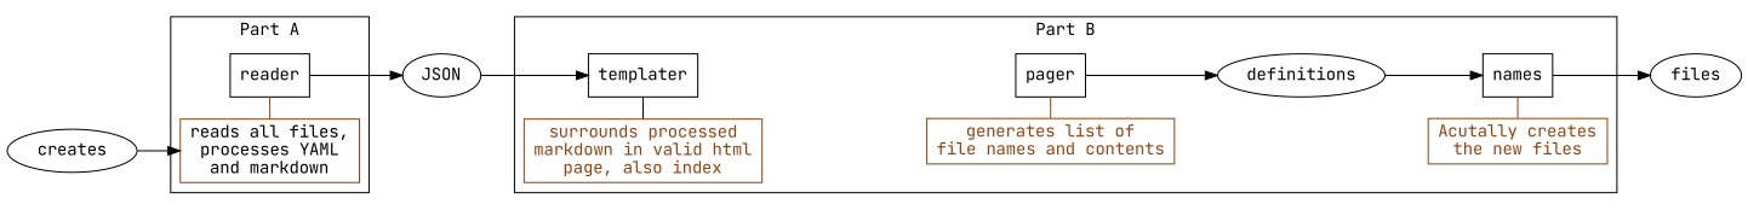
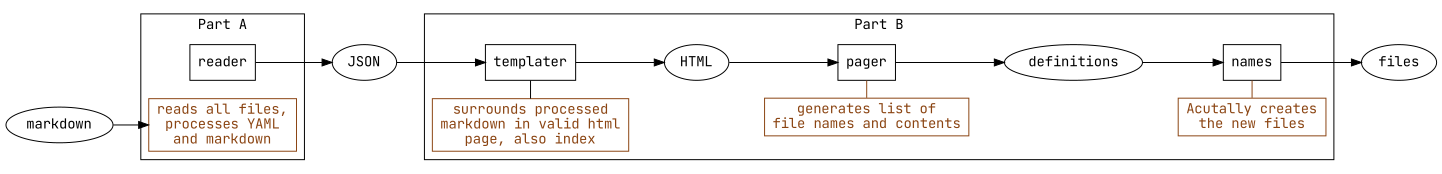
  digraph {
    fontname="JetBrains Mono"
    rankdir=LR
    node [fontname="JetBrains Mono" shape=box]
    edge [fontname="JetBrains Mono"]
-   n1 [color=chocolate4 fontcolor=black label="reads all files,\nprocesses YAML\nand markdown"]
+   n1 [color=chocolate4 fontcolor=chocolate4 label="reads all files,\nprocesses YAML\nand markdown"]
    reader
    n3 [color=chocolate4 fontcolor=chocolate4 label="surrounds processed\nmarkdown in valid html\npage, also index"]
    templater
    n5 [color=chocolate4 fontcolor=chocolate4 label="generates list of\nfile names and contents"]
    pager
    n7 [color=chocolate4 fontcolor=chocolate4 label="Acutally creates\nthe new files"]
    n8 [label=names]
+   HTML [shape=""]
    definitions [shape=""]
    JSON [shape=""]
    files [shape=""]
-   markdown [label=creates shape=""]
+   markdown [shape=""]
    subgraph cluster_1 {
      label="Part A"
      subgraph sub_2 {
        label="Part A"
        rank=same
        n1
        reader
      }
    }
    subgraph cluster_3 {
      label="Part B"
+     HTML
      definitions
      subgraph sub_4 {
        label="Part B"
        rank=same
        n3
        templater
      }
      subgraph sub_5 {
        label="Part B"
        rank=same
        n5
        pager
      }
      subgraph sub_6 {
        label="Part B"
        rank=same
        n7
        n8
      }
    }
-   n1 -> reader [arrowhead=none color=chocolate4]
    reader -> JSON
    n3 -> templater [arrowhead=none color=black]
+   templater -> HTML
    n5 -> pager [arrowhead=none color=chocolate4]
    pager -> definitions
    n7 -> n8 [arrowhead=none color=chocolate4]
    n8 -> files
+   HTML -> pager
    definitions -> n8
    JSON -> templater
    markdown -> n1
  }
